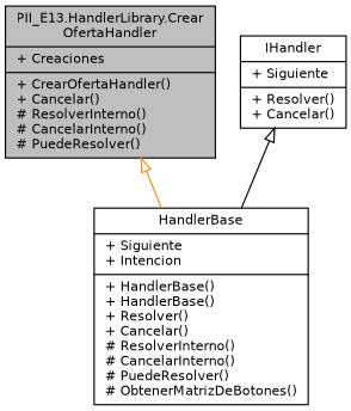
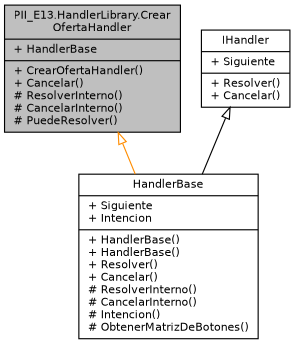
  digraph {
    node [color=black fillcolor=white fontname=Helvetica fontsize=10 shape=record style=filled]
    edge [arrowtail=onormal dir=back fontname=Helvetica fontsize=10 labelfontname=Helvetica labelfontsize=10 style=solid]
-   n1 [fillcolor=grey75 fontcolor=black height=0.2 label="{PII_E13.HandlerLibrary.Crear\lOfertaHandler\n|+ Creaciones\l|+ CrearOfertaHandler()\l+ Cancelar()\l# ResolverInterno()\l# CancelarInterno()\l# PuedeResolver()\l}" width=0.4]
-   n2 [height=0.2 label="{HandlerBase\n|+ Siguiente\l+ Intencion\l|+ HandlerBase()\l+ HandlerBase()\l+ Resolver()\l+ Cancelar()\l# ResolverInterno()\l# CancelarInterno()\l# PuedeResolver()\l# ObtenerMatrizDeBotones()\l}" width=0.4]
+   n1 [fillcolor=grey75 fontcolor=black height=0.2 label="{PII_E13.HandlerLibrary.Crear\lOfertaHandler\n|+ HandlerBase\l|+ CrearOfertaHandler()\l+ Cancelar()\l# ResolverInterno()\l# CancelarInterno()\l# PuedeResolver()\l}" width=0.4]
+   n2 [height=0.2 label="{HandlerBase\n|+ Siguiente\l+ Intencion\l|+ HandlerBase()\l+ HandlerBase()\l+ Resolver()\l+ Cancelar()\l# ResolverInterno()\l# CancelarInterno()\l# Intencion()\l# ObtenerMatrizDeBotones()\l}" width=0.4]
    n3 [height=0.2 label="{IHandler\n|+ Siguiente\l|+ Resolver()\l+ Cancelar()\l}" width=0.4]
    n1 -> n2 [color=darkorange]
    n3 -> n2 [color=black]
  }
